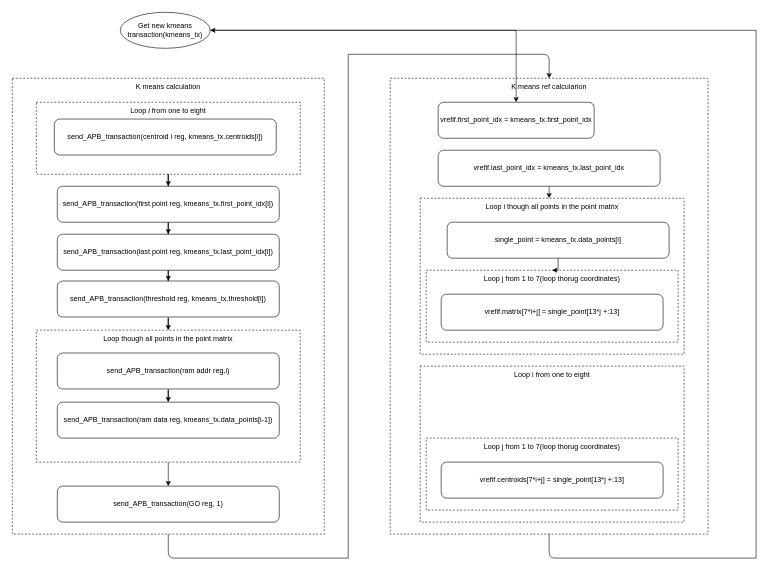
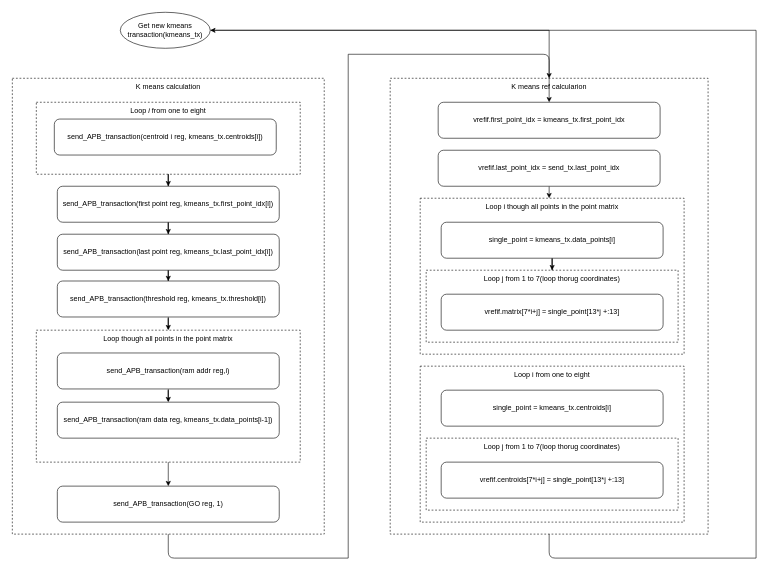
  <mxCell id="0" />
  <mxCell id="1" parent="0" />
  <mxCell id="2" value="K means ref calcularion" style="rounded=0;whiteSpace=wrap;html=1;dashed=1;fillColor=none;verticalAlign=top;" vertex="1" parent="1"><mxGeometry x="650" y="130" width="530" height="760" as="geometry" /></mxCell>
  <mxCell id="3" value="Loop i though all points in the point matrix" style="rounded=0;whiteSpace=wrap;html=1;dashed=1;fillColor=none;verticalAlign=top;" vertex="1" parent="1"><mxGeometry x="700" y="330" width="440" height="260" as="geometry" /></mxCell>
  <mxCell id="4" value="K means calculation" style="rounded=0;whiteSpace=wrap;html=1;fillColor=none;dashed=1;verticalAlign=top;" parent="1" vertex="1"><mxGeometry x="20" y="130" width="520" height="760" as="geometry" /></mxCell>
  <mxCell id="5" value="" style="edgeStyle=orthogonalEdgeStyle;rounded=0;orthogonalLoop=1;jettySize=auto;html=1;" edge="1" parent="1" source="6" target="11"><mxGeometry relative="1" as="geometry" /></mxCell>
  <mxCell id="6" value="Loop &lt;i&gt;i&lt;/i&gt; from one to eight" style="rounded=0;whiteSpace=wrap;html=1;dashed=1;fillColor=none;verticalAlign=top;" parent="1" vertex="1"><mxGeometry x="60" y="170" width="440" height="120" as="geometry" /></mxCell>
  <mxCell id="7" style="edgeStyle=orthogonalEdgeStyle;rounded=0;orthogonalLoop=1;jettySize=auto;html=1;" edge="1" parent="1" source="8" target="25"><mxGeometry relative="1" as="geometry" /></mxCell>
  <mxCell id="8" value="Get new kmeans transaction(kmeans_tx)" style="ellipse;whiteSpace=wrap;html=1;" parent="1" vertex="1"><mxGeometry x="200" y="20" width="150" height="60" as="geometry" /></mxCell>
  <mxCell id="9" value="send_APB_transaction(centroid i reg, kmeans_tx.centroids[i])" style="rounded=1;whiteSpace=wrap;html=1;fillColor=#ffffff;" parent="1" vertex="1"><mxGeometry x="90" y="198" width="370" height="60" as="geometry" /></mxCell>
  <mxCell id="10" value="" style="edgeStyle=orthogonalEdgeStyle;rounded=0;orthogonalLoop=1;jettySize=auto;html=1;" edge="1" parent="1" source="11" target="13"><mxGeometry relative="1" as="geometry" /></mxCell>
  <mxCell id="11" value="send_APB_transaction(first point reg, kmeans_tx.first_point_idx[i])" style="rounded=1;whiteSpace=wrap;html=1;fillColor=#ffffff;" vertex="1" parent="1"><mxGeometry x="95" y="310" width="370" height="60" as="geometry" /></mxCell>
  <mxCell id="12" value="" style="edgeStyle=orthogonalEdgeStyle;rounded=0;orthogonalLoop=1;jettySize=auto;html=1;" edge="1" parent="1" source="13" target="15"><mxGeometry relative="1" as="geometry" /></mxCell>
  <mxCell id="13" value="send_APB_transaction(last point reg, kmeans_tx.last_point_idx[i])" style="rounded=1;whiteSpace=wrap;html=1;fillColor=#ffffff;" vertex="1" parent="1"><mxGeometry x="95" y="390" width="370" height="60" as="geometry" /></mxCell>
  <mxCell id="14" style="edgeStyle=orthogonalEdgeStyle;rounded=0;orthogonalLoop=1;jettySize=auto;html=1;entryX=0.5;entryY=0;entryDx=0;entryDy=0;" edge="1" parent="1" source="15" target="17"><mxGeometry relative="1" as="geometry" /></mxCell>
  <mxCell id="15" value="send_APB_transaction(threshold reg, kmeans_tx.threshold[i])" style="rounded=1;whiteSpace=wrap;html=1;fillColor=#ffffff;" vertex="1" parent="1"><mxGeometry x="95" y="468" width="370" height="60" as="geometry" /></mxCell>
  <mxCell id="16" value="" style="edgeStyle=orthogonalEdgeStyle;rounded=0;orthogonalLoop=1;jettySize=auto;html=1;" edge="1" parent="1" source="17" target="21"><mxGeometry relative="1" as="geometry" /></mxCell>
  <mxCell id="17" value="Loop though all points in the point matrix" style="rounded=0;whiteSpace=wrap;html=1;dashed=1;fillColor=none;verticalAlign=top;" vertex="1" parent="1"><mxGeometry x="60" y="550" width="440" height="220" as="geometry" /></mxCell>
  <mxCell id="18" style="edgeStyle=orthogonalEdgeStyle;rounded=0;orthogonalLoop=1;jettySize=auto;html=1;" edge="1" parent="1" source="19" target="20"><mxGeometry relative="1" as="geometry" /></mxCell>
  <mxCell id="19" value="send_APB_transaction(ram addr reg,i)" style="rounded=1;whiteSpace=wrap;html=1;fillColor=#ffffff;" vertex="1" parent="1"><mxGeometry x="95" y="588" width="370" height="60" as="geometry" /></mxCell>
  <mxCell id="20" value="send_APB_transaction(ram data reg, kmeans_tx.data_points[i-1])" style="rounded=1;whiteSpace=wrap;html=1;fillColor=#ffffff;" vertex="1" parent="1"><mxGeometry x="95" y="670" width="370" height="60" as="geometry" /></mxCell>
  <mxCell id="21" value="send_APB_transaction(GO reg, 1)" style="rounded=1;whiteSpace=wrap;html=1;fillColor=#ffffff;" vertex="1" parent="1"><mxGeometry x="95" y="810" width="370" height="60" as="geometry" /></mxCell>
  <mxCell id="22" value="" style="endArrow=none;html=1;exitX=0.5;exitY=1;exitDx=0;exitDy=0;" edge="1" parent="1" source="4"><mxGeometry width="50" height="50" relative="1" as="geometry"><mxPoint x="270" y="991.429" as="sourcePoint" /><mxPoint x="580" y="930" as="targetPoint" /><Array as="points"><mxPoint x="280" y="930" /></Array></mxGeometry></mxCell>
  <mxCell id="23" value="" style="endArrow=none;html=1;" edge="1" parent="1"><mxGeometry width="50" height="50" relative="1" as="geometry"><mxPoint x="580" y="930" as="sourcePoint" /><mxPoint x="580" y="90" as="targetPoint" /></mxGeometry></mxCell>
  <mxCell id="24" value="" style="endArrow=classic;html=1;entryX=0.5;entryY=0;entryDx=0;entryDy=0;" edge="1" parent="1" target="2"><mxGeometry width="50" height="50" relative="1" as="geometry"><mxPoint x="580" y="90" as="sourcePoint" /><mxPoint x="680" y="310" as="targetPoint" /><Array as="points"><mxPoint x="915" y="90" /></Array></mxGeometry></mxCell>
- <mxCell id="25" value="vrefif.first_point_idx = kmeans_tx.first_point_idx" style="rounded=1;whiteSpace=wrap;html=1;fillColor=#ffffff;" vertex="1" parent="1"><mxGeometry x="730" y="170" width="260" height="60" as="geometry" /></mxCell>
+ <mxCell id="25" value="vrefif.first_point_idx = kmeans_tx.first_point_idx" style="rounded=1;whiteSpace=wrap;html=1;fillColor=#ffffff;" vertex="1" parent="1"><mxGeometry x="730" y="170" width="370" height="60" as="geometry" /></mxCell>
  <mxCell id="26" value="" style="edgeStyle=orthogonalEdgeStyle;rounded=0;orthogonalLoop=1;jettySize=auto;html=1;" edge="1" parent="1" source="27"><mxGeometry relative="1" as="geometry"><mxPoint x="915" y="330" as="targetPoint" /></mxGeometry></mxCell>
- <mxCell id="27" value="vrefif.last_point_idx = kmeans_tx.last_point_idx" style="rounded=1;whiteSpace=wrap;html=1;fillColor=#ffffff;" vertex="1" parent="1"><mxGeometry x="730" y="250" width="370" height="60" as="geometry" /></mxCell>
+ <mxCell id="27" value="vrefif.last_point_idx = send_tx.last_point_idx" style="rounded=1;whiteSpace=wrap;html=1;fillColor=#ffffff;" vertex="1" parent="1"><mxGeometry x="730" y="250" width="370" height="60" as="geometry" /></mxCell>
  <mxCell id="28" style="edgeStyle=orthogonalEdgeStyle;rounded=0;orthogonalLoop=1;jettySize=auto;html=1;entryX=0.5;entryY=0;entryDx=0;entryDy=0;" edge="1" parent="1" source="29" target="30"><mxGeometry relative="1" as="geometry" /></mxCell>
- <mxCell id="29" value="single_point = kmeans_tx.data_points[i]" style="rounded=1;whiteSpace=wrap;html=1;fillColor=#ffffff;" vertex="1" parent="1"><mxGeometry x="745" y="370" width="370" height="60" as="geometry" /></mxCell>
+ <mxCell id="29" value="single_point = kmeans_tx.data_points[i]" style="rounded=1;whiteSpace=wrap;html=1;fillColor=#ffffff;" vertex="1" parent="1"><mxGeometry x="735" y="370" width="370" height="60" as="geometry" /></mxCell>
  <mxCell id="30" value="Loop j from 1 to 7(loop thorug coordinates)" style="rounded=0;whiteSpace=wrap;html=1;dashed=1;fillColor=none;verticalAlign=top;" vertex="1" parent="1"><mxGeometry x="710" y="450" width="420" height="120" as="geometry" /></mxCell>
  <mxCell id="31" value="vrefif.matrix[7*i+j] = single_point[13*j +:13]" style="rounded=1;whiteSpace=wrap;html=1;fillColor=#ffffff;" vertex="1" parent="1"><mxGeometry x="735" y="490" width="370" height="60" as="geometry" /></mxCell>
  <mxCell id="32" value="Loop i from one to eight" style="rounded=0;whiteSpace=wrap;html=1;dashed=1;fillColor=none;verticalAlign=top;" vertex="1" parent="1"><mxGeometry x="700" y="610" width="440" height="260" as="geometry" /></mxCell>
+ <mxCell id="33" value="single_point = kmeans_tx.centroids[i]" style="rounded=1;whiteSpace=wrap;html=1;fillColor=#ffffff;" vertex="1" parent="1"><mxGeometry x="735" y="650" width="370" height="60" as="geometry" /></mxCell>
  <mxCell id="34" value="Loop j from 1 to 7(loop thorug coordinates)" style="rounded=0;whiteSpace=wrap;html=1;dashed=1;fillColor=none;verticalAlign=top;" vertex="1" parent="1"><mxGeometry x="710" y="730" width="420" height="120" as="geometry" /></mxCell>
  <mxCell id="35" value="vrefif.centroids[7*i+j] = single_point[13*j +:13]" style="rounded=1;whiteSpace=wrap;html=1;fillColor=#ffffff;" vertex="1" parent="1"><mxGeometry x="735" y="770" width="370" height="60" as="geometry" /></mxCell>
  <mxCell id="36" value="" style="endArrow=none;html=1;exitX=0.5;exitY=1;exitDx=0;exitDy=0;" edge="1" parent="1" source="2"><mxGeometry width="50" height="50" relative="1" as="geometry"><mxPoint x="920" y="1000" as="sourcePoint" /><mxPoint x="1260" y="930" as="targetPoint" /><Array as="points"><mxPoint x="915" y="930" /></Array></mxGeometry></mxCell>
  <mxCell id="37" value="" style="endArrow=none;html=1;" edge="1" parent="1"><mxGeometry width="50" height="50" relative="1" as="geometry"><mxPoint x="1260" y="930" as="sourcePoint" /><mxPoint x="1260" y="50" as="targetPoint" /></mxGeometry></mxCell>
  <mxCell id="38" value="" style="endArrow=classic;html=1;entryX=1;entryY=0.5;entryDx=0;entryDy=0;" edge="1" parent="1" target="8"><mxGeometry width="50" height="50" relative="1" as="geometry"><mxPoint x="1260" y="50" as="sourcePoint" /><mxPoint x="430" y="280" as="targetPoint" /></mxGeometry></mxCell>
